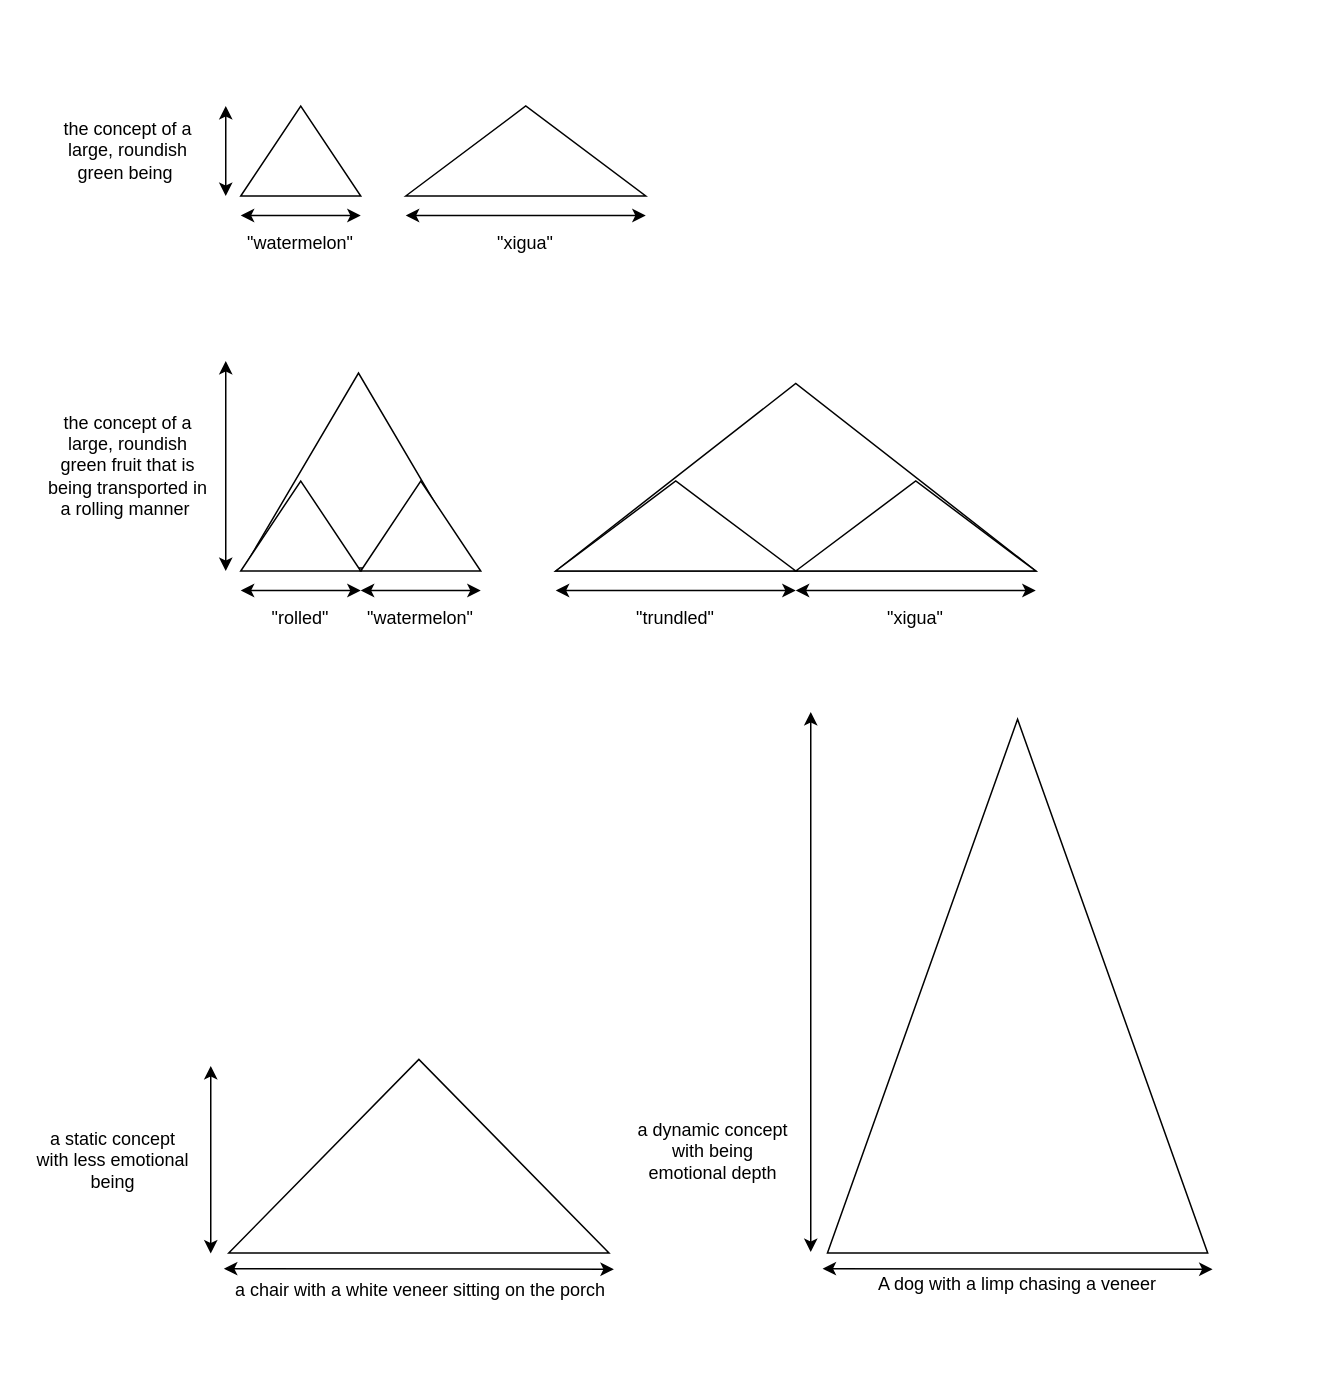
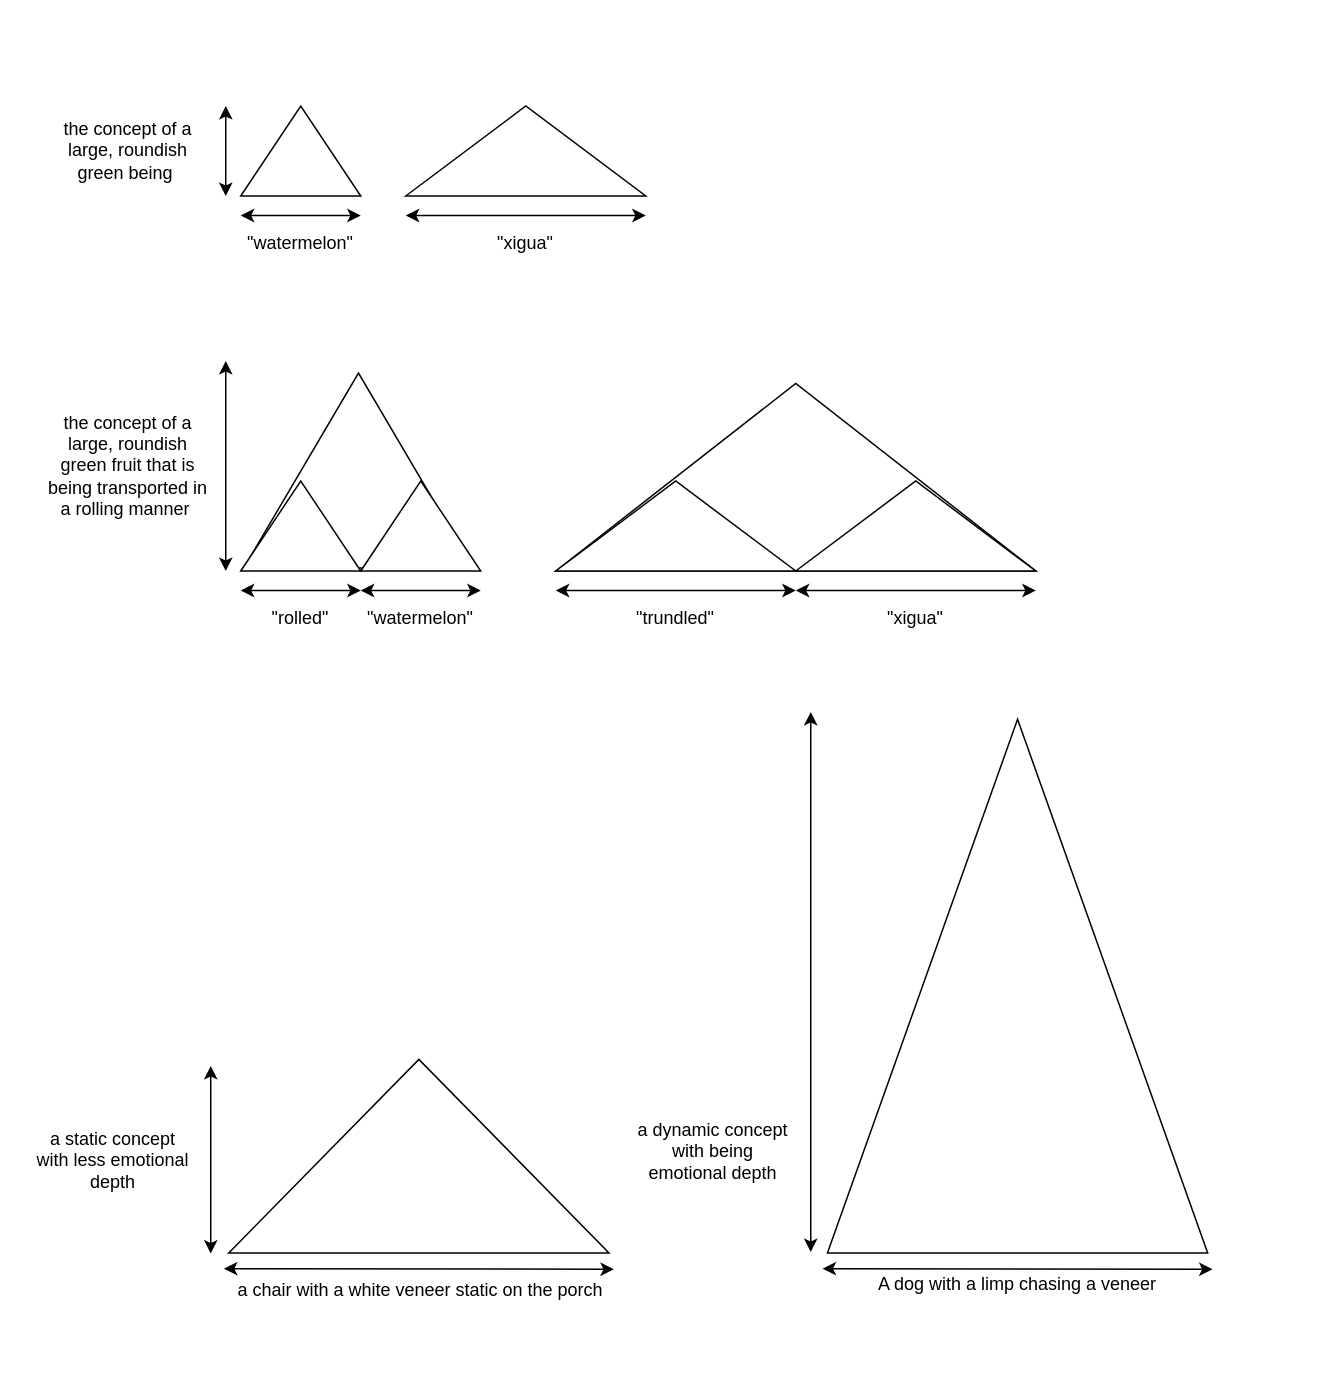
  <mxCell id="0" />
  <mxCell id="1" parent="0" />
  <mxCell id="2" value="" style="triangle;whiteSpace=wrap;html=1;rotation=-90;" parent="1" vertex="1"><mxGeometry x="467.5" y="157.5" width="125" height="320" as="geometry" /></mxCell>
  <mxCell id="3" value="" style="triangle;whiteSpace=wrap;html=1;rotation=-90;" parent="1" vertex="1"><mxGeometry x="173.5" y="236.5" width="130" height="153" as="geometry" /></mxCell>
  <mxCell id="4" value="" style="triangle;whiteSpace=wrap;html=1;rotation=-90;" parent="1" vertex="1"><mxGeometry x="170" y="60" width="60" height="80" as="geometry" /></mxCell>
  <mxCell id="5" value="" style="triangle;whiteSpace=wrap;html=1;rotation=-90;" parent="1" vertex="1"><mxGeometry x="320" y="20" width="60" height="160" as="geometry" /></mxCell>
  <mxCell id="6" value="&quot;watermelon&quot;" style="text;html=1;strokeColor=none;fillColor=none;align=center;verticalAlign=middle;whiteSpace=wrap;rounded=0;" parent="1" vertex="1"><mxGeometry x="160" y="143" width="80" height="37" as="geometry" /></mxCell>
  <mxCell id="7" value="&quot;xigua&quot;" style="text;html=1;strokeColor=none;fillColor=none;align=center;verticalAlign=middle;whiteSpace=wrap;rounded=0;" parent="1" vertex="1"><mxGeometry x="270" y="143" width="160" height="37" as="geometry" /></mxCell>
  <mxCell id="8" value="the concept of a large, roundish green being&amp;nbsp;" style="text;html=1;strokeColor=none;fillColor=none;align=center;verticalAlign=middle;whiteSpace=wrap;rounded=0;" parent="1" vertex="1"><mxGeometry x="30" y="70" width="110" height="60" as="geometry" /></mxCell>
  <mxCell id="9" value="" style="endArrow=classic;startArrow=classic;html=1;" parent="1" edge="1"><mxGeometry width="50" height="50" relative="1" as="geometry"><mxPoint x="150" y="130" as="sourcePoint" /><mxPoint x="150" y="70" as="targetPoint" /></mxGeometry></mxCell>
  <mxCell id="10" value="" style="endArrow=classic;startArrow=classic;html=1;entryX=0;entryY=0;entryDx=0;entryDy=0;exitX=1;exitY=0;exitDx=0;exitDy=0;" parent="1" source="6" target="6" edge="1"><mxGeometry width="50" height="50" relative="1" as="geometry"><mxPoint x="60" y="250" as="sourcePoint" /><mxPoint x="110" y="200" as="targetPoint" /></mxGeometry></mxCell>
  <mxCell id="11" value="" style="endArrow=classic;startArrow=classic;html=1;entryX=0;entryY=0;entryDx=0;entryDy=0;exitX=1;exitY=0;exitDx=0;exitDy=0;" parent="1" source="7" target="7" edge="1"><mxGeometry width="50" height="50" relative="1" as="geometry"><mxPoint x="30" y="250" as="sourcePoint" /><mxPoint x="80" y="200" as="targetPoint" /></mxGeometry></mxCell>
  <mxCell id="12" value="" style="triangle;whiteSpace=wrap;html=1;rotation=-90;" parent="1" vertex="1"><mxGeometry x="170" y="310" width="60" height="80" as="geometry" /></mxCell>
  <mxCell id="13" value="" style="triangle;whiteSpace=wrap;html=1;rotation=-90;" parent="1" vertex="1"><mxGeometry x="580" y="270" width="60" height="160" as="geometry" /></mxCell>
  <mxCell id="14" value="&quot;rolled&quot;" style="text;html=1;strokeColor=none;fillColor=none;align=center;verticalAlign=middle;whiteSpace=wrap;rounded=0;" parent="1" vertex="1"><mxGeometry x="160" y="393" width="80" height="37" as="geometry" /></mxCell>
  <mxCell id="15" value="&quot;xigua&quot;" style="text;html=1;strokeColor=none;fillColor=none;align=center;verticalAlign=middle;whiteSpace=wrap;rounded=0;" parent="1" vertex="1"><mxGeometry x="530" y="393" width="160" height="37" as="geometry" /></mxCell>
  <mxCell id="16" value="the concept of a large, roundish green fruit that is being transported in a rolling manner&amp;nbsp;" style="text;html=1;strokeColor=none;fillColor=none;align=center;verticalAlign=middle;whiteSpace=wrap;rounded=0;" parent="1" vertex="1"><mxGeometry x="30" y="240" width="110" height="140" as="geometry" /></mxCell>
  <mxCell id="17" value="" style="endArrow=classic;startArrow=classic;html=1;" parent="1" edge="1"><mxGeometry width="50" height="50" relative="1" as="geometry"><mxPoint x="150" y="380" as="sourcePoint" /><mxPoint x="150" y="240" as="targetPoint" /></mxGeometry></mxCell>
  <mxCell id="18" value="" style="endArrow=classic;startArrow=classic;html=1;entryX=0;entryY=0;entryDx=0;entryDy=0;exitX=1;exitY=0;exitDx=0;exitDy=0;" parent="1" source="14" target="14" edge="1"><mxGeometry width="50" height="50" relative="1" as="geometry"><mxPoint x="60" y="500" as="sourcePoint" /><mxPoint x="110" y="450" as="targetPoint" /></mxGeometry></mxCell>
  <mxCell id="19" value="" style="endArrow=classic;startArrow=classic;html=1;entryX=0;entryY=0;entryDx=0;entryDy=0;exitX=1;exitY=0;exitDx=0;exitDy=0;" parent="1" source="15" target="15" edge="1"><mxGeometry width="50" height="50" relative="1" as="geometry"><mxPoint x="290" y="500" as="sourcePoint" /><mxPoint x="340" y="450" as="targetPoint" /></mxGeometry></mxCell>
  <mxCell id="20" value="" style="triangle;whiteSpace=wrap;html=1;rotation=-90;" parent="1" vertex="1"><mxGeometry x="250" y="310" width="60" height="80" as="geometry" /></mxCell>
  <mxCell id="21" value="&quot;watermelon&quot;" style="text;html=1;strokeColor=none;fillColor=none;align=center;verticalAlign=middle;whiteSpace=wrap;rounded=0;" parent="1" vertex="1"><mxGeometry x="240" y="393" width="80" height="37" as="geometry" /></mxCell>
  <mxCell id="22" value="" style="endArrow=classic;startArrow=classic;html=1;entryX=0;entryY=0;entryDx=0;entryDy=0;exitX=1;exitY=0;exitDx=0;exitDy=0;" parent="1" source="21" target="21" edge="1"><mxGeometry width="50" height="50" relative="1" as="geometry"><mxPoint x="140" y="500" as="sourcePoint" /><mxPoint x="190" y="450" as="targetPoint" /></mxGeometry></mxCell>
  <mxCell id="23" value="" style="triangle;whiteSpace=wrap;html=1;rotation=-90;" parent="1" vertex="1"><mxGeometry x="420" y="270" width="60" height="160" as="geometry" /></mxCell>
  <mxCell id="24" value="&quot;trundled&quot;" style="text;html=1;strokeColor=none;fillColor=none;align=center;verticalAlign=middle;whiteSpace=wrap;rounded=0;" parent="1" vertex="1"><mxGeometry x="370" y="393" width="160" height="37" as="geometry" /></mxCell>
  <mxCell id="25" value="" style="endArrow=classic;startArrow=classic;html=1;entryX=0;entryY=0;entryDx=0;entryDy=0;exitX=1;exitY=0;exitDx=0;exitDy=0;" parent="1" source="24" target="24" edge="1"><mxGeometry width="50" height="50" relative="1" as="geometry"><mxPoint x="130" y="500" as="sourcePoint" /><mxPoint x="180" y="450" as="targetPoint" /></mxGeometry></mxCell>
  <mxCell id="26" value="" style="triangle;whiteSpace=wrap;html=1;rotation=-90;" vertex="1" parent="1"><mxGeometry x="214.25" y="643.37" width="129" height="253.5" as="geometry" /></mxCell>
- <mxCell id="27" value="&lt;span style=&quot;white-space: pre ; background-color: rgb(255 , 255 , 255)&quot;&gt;a chair with a white veneer sitting on the porch&lt;/span&gt;" style="text;html=1;strokeColor=none;fillColor=none;align=center;verticalAlign=middle;whiteSpace=wrap;rounded=0;" vertex="1" parent="1"><mxGeometry x="150" y="850" width="260" height="20" as="geometry" /></mxCell>
+ <mxCell id="27" value="&lt;span style=&quot;white-space: pre ; background-color: rgb(255 , 255 , 255)&quot;&gt;a chair with a white veneer static on the porch&lt;/span&gt;" style="text;html=1;strokeColor=none;fillColor=none;align=center;verticalAlign=middle;whiteSpace=wrap;rounded=0;" vertex="1" parent="1"><mxGeometry x="150" y="850" width="260" height="20" as="geometry" /></mxCell>
  <mxCell id="28" value="" style="triangle;whiteSpace=wrap;html=1;rotation=-90;" vertex="1" parent="1"><mxGeometry x="500" y="530" width="355.75" height="253.5" as="geometry" /></mxCell>
  <mxCell id="29" value="&lt;div style=&quot;line-height: 18px ; white-space: pre&quot;&gt;&lt;span style=&quot;background-color: rgb(255 , 255 , 255)&quot;&gt;A dog with a limp chasing a veneer&lt;/span&gt;&lt;/div&gt;" style="text;html=1;strokeColor=none;fillColor=none;align=center;verticalAlign=middle;whiteSpace=wrap;rounded=0;" vertex="1" parent="1"><mxGeometry x="537.88" y="845.12" width="280" height="20" as="geometry" /></mxCell>
  <mxCell id="30" value="" style="endArrow=classic;startArrow=classic;html=1;entryX=0;entryY=0;entryDx=0;entryDy=0;" edge="1" parent="1"><mxGeometry width="50" height="50" relative="1" as="geometry"><mxPoint x="408.75" y="845.5" as="sourcePoint" /><mxPoint x="148.75" y="845.12" as="targetPoint" /></mxGeometry></mxCell>
  <mxCell id="31" value="" style="endArrow=classic;startArrow=classic;html=1;entryX=0;entryY=0;entryDx=0;entryDy=0;" edge="1" parent="1"><mxGeometry width="50" height="50" relative="1" as="geometry"><mxPoint x="807.88" y="845.5" as="sourcePoint" /><mxPoint x="547.88" y="845.12" as="targetPoint" /></mxGeometry></mxCell>
  <mxCell id="32" value="" style="endArrow=classic;startArrow=classic;html=1;" edge="1" parent="1"><mxGeometry width="50" height="50" relative="1" as="geometry"><mxPoint x="140" y="835" as="sourcePoint" /><mxPoint x="140" y="710" as="targetPoint" /></mxGeometry></mxCell>
- <mxCell id="33" value="a static concept with less emotional being" style="text;html=1;strokeColor=none;fillColor=none;align=center;verticalAlign=middle;whiteSpace=wrap;rounded=0;" vertex="1" parent="1"><mxGeometry x="20" y="705.12" width="110" height="134.88" as="geometry" /></mxCell>
+ <mxCell id="33" value="a static concept with less emotional depth" style="text;html=1;strokeColor=none;fillColor=none;align=center;verticalAlign=middle;whiteSpace=wrap;rounded=0;" vertex="1" parent="1"><mxGeometry x="20" y="705.12" width="110" height="134.88" as="geometry" /></mxCell>
  <mxCell id="34" value="" style="endArrow=classic;startArrow=classic;html=1;" edge="1" parent="1"><mxGeometry width="50" height="50" relative="1" as="geometry"><mxPoint x="540" y="834" as="sourcePoint" /><mxPoint x="540" y="474" as="targetPoint" /></mxGeometry></mxCell>
  <mxCell id="35" value="a dynamic concept with being emotional depth" style="text;html=1;strokeColor=none;fillColor=none;align=center;verticalAlign=middle;whiteSpace=wrap;rounded=0;" vertex="1" parent="1"><mxGeometry x="420" y="700" width="110" height="134.88" as="geometry" /></mxCell>
